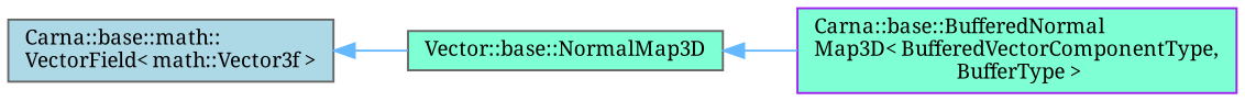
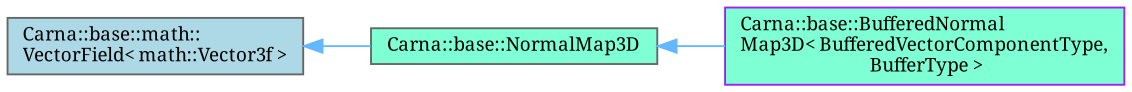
  digraph {
    rankdir=LR
    fontname="Noto Serif"
    node [color=gray40 fillcolor=aquamarine fontname="Noto Serif" fontsize=10 shape=box style=filled]
    edge [color=steelblue1 dir=back fontname="Noto Serif" fontsize=10 labelfontname=Helvetica labelfontsize=10 style=solid]
    n1 [fillcolor=lightblue height=0.2 label="Carna::base::math::\lVectorField\< math::Vector3f \>" width=0.4]
-   n2 [height=0.2 label="Vector::base::NormalMap3D" width=0.4]
+   n2 [height=0.2 label="Carna::base::NormalMap3D" width=0.4]
    n3 [color=purple height=0.2 label="Carna::base::BufferedNormal\lMap3D\< BufferedVectorComponentType,\l BufferType \>" width=0.4]
    n1 -> n2
    n2 -> n3
  }
